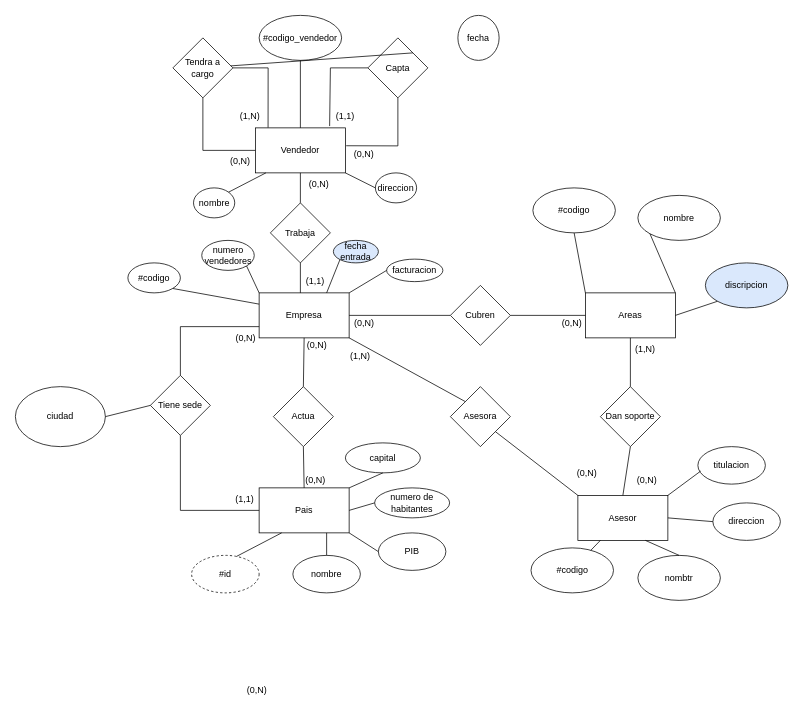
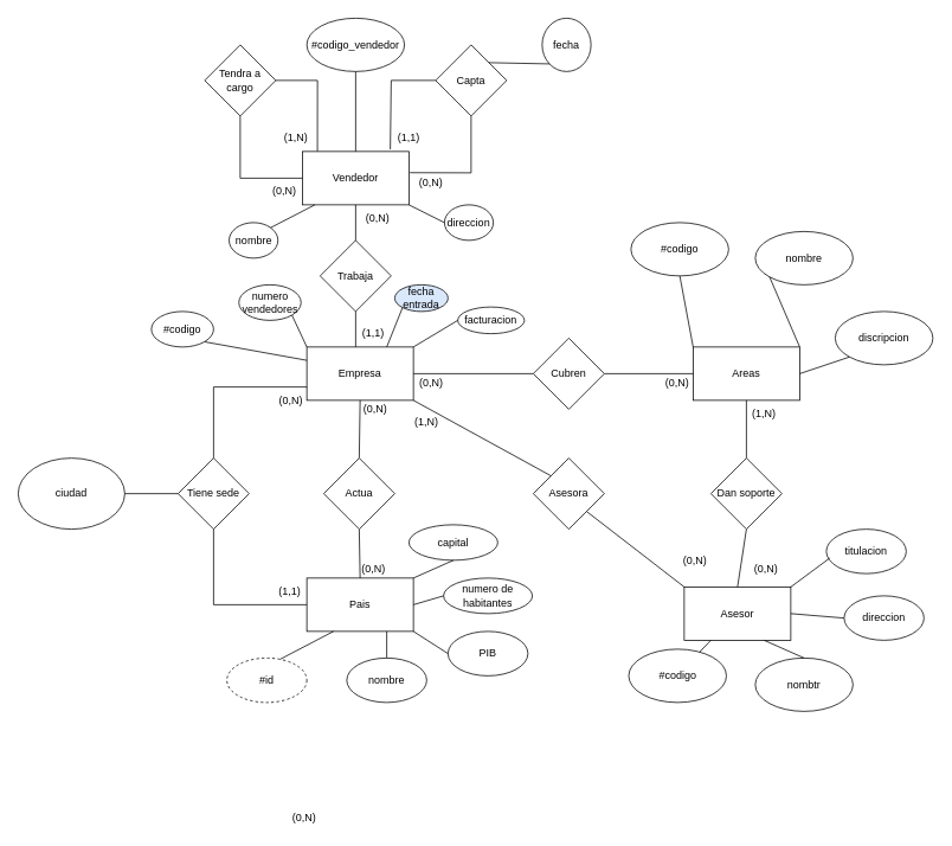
  <mxCell id="0" />
  <mxCell id="1" parent="0" />
  <mxCell id="2" value="Vendedor" style="rounded=0;whiteSpace=wrap;html=1;" vertex="1" parent="1"><mxGeometry x="340" y="170" width="120" height="60" as="geometry" /></mxCell>
  <mxCell id="3" value="Capta" style="rhombus;whiteSpace=wrap;html=1;" vertex="1" parent="1"><mxGeometry x="490" y="50" width="80" height="80" as="geometry" /></mxCell>
  <mxCell id="4" value="#codigo_vendedor" style="ellipse;whiteSpace=wrap;html=1;" vertex="1" parent="1"><mxGeometry x="345" y="20" width="110" height="60" as="geometry" /></mxCell>
  <mxCell id="5" value="Tendra a cargo" style="rhombus;whiteSpace=wrap;html=1;" vertex="1" parent="1"><mxGeometry x="230" y="50" width="80" height="80" as="geometry" /></mxCell>
  <mxCell id="6" value="" style="endArrow=none;html=1;rounded=0;exitX=0;exitY=0.5;exitDx=0;exitDy=0;entryX=0.5;entryY=1;entryDx=0;entryDy=0;" edge="1" parent="1" source="2" target="5"><mxGeometry width="50" height="50" relative="1" as="geometry"><mxPoint x="330" y="120" as="sourcePoint" /><mxPoint x="380" y="70" as="targetPoint" /><Array as="points"><mxPoint x="270" y="200" /></Array></mxGeometry></mxCell>
  <mxCell id="7" value="" style="endArrow=none;html=1;rounded=0;exitX=1;exitY=0.5;exitDx=0;exitDy=0;entryX=0.141;entryY=-0.006;entryDx=0;entryDy=0;entryPerimeter=0;" edge="1" parent="1" source="5" target="2"><mxGeometry width="50" height="50" relative="1" as="geometry"><mxPoint x="330" y="120" as="sourcePoint" /><mxPoint x="380" y="70" as="targetPoint" /><Array as="points"><mxPoint x="357" y="90" /></Array></mxGeometry></mxCell>
  <mxCell id="8" value="" style="endArrow=none;html=1;rounded=0;exitX=0.5;exitY=1;exitDx=0;exitDy=0;entryX=0.5;entryY=0;entryDx=0;entryDy=0;" edge="1" parent="1" source="4" target="2"><mxGeometry width="50" height="50" relative="1" as="geometry"><mxPoint x="330" y="120" as="sourcePoint" /><mxPoint x="380" y="70" as="targetPoint" /></mxGeometry></mxCell>
  <mxCell id="9" value="" style="endArrow=none;html=1;rounded=0;exitX=1.009;exitY=0.397;exitDx=0;exitDy=0;exitPerimeter=0;entryX=0.5;entryY=1;entryDx=0;entryDy=0;" edge="1" parent="1" source="2" target="3"><mxGeometry width="50" height="50" relative="1" as="geometry"><mxPoint x="330" y="120" as="sourcePoint" /><mxPoint x="380" y="70" as="targetPoint" /><Array as="points"><mxPoint x="530" y="194" /></Array></mxGeometry></mxCell>
  <mxCell id="10" value="" style="endArrow=none;html=1;rounded=0;exitX=0.825;exitY=-0.04;exitDx=0;exitDy=0;exitPerimeter=0;entryX=0;entryY=0.5;entryDx=0;entryDy=0;" edge="1" parent="1" source="2" target="3"><mxGeometry width="50" height="50" relative="1" as="geometry"><mxPoint x="330" y="120" as="sourcePoint" /><mxPoint x="380" y="70" as="targetPoint" /><Array as="points"><mxPoint x="440" y="90" /></Array></mxGeometry></mxCell>
  <mxCell id="11" value="Trabaja" style="rhombus;whiteSpace=wrap;html=1;" vertex="1" parent="1"><mxGeometry x="360" y="270" width="80" height="80" as="geometry" /></mxCell>
  <mxCell id="12" value="Empresa" style="rounded=0;whiteSpace=wrap;html=1;" vertex="1" parent="1"><mxGeometry x="345" y="390" width="120" height="60" as="geometry" /></mxCell>
  <mxCell id="13" value="#codigo" style="ellipse;whiteSpace=wrap;html=1;" vertex="1" parent="1"><mxGeometry x="170" y="350" width="70" height="40" as="geometry" /></mxCell>
- <mxCell id="14" value="Tiene sede" style="rhombus;whiteSpace=wrap;html=1;" vertex="1" parent="1"><mxGeometry x="200" y="500" width="80" height="80" as="geometry" /></mxCell>
+ <mxCell id="14" value="Tiene sede" style="rhombus;whiteSpace=wrap;html=1;" vertex="1" parent="1"><mxGeometry x="200" y="515" width="80" height="80" as="geometry" /></mxCell>
  <mxCell id="15" value="Pais" style="rounded=0;whiteSpace=wrap;html=1;" vertex="1" parent="1"><mxGeometry x="345" y="650" width="120" height="60" as="geometry" /></mxCell>
  <mxCell id="16" value="" style="endArrow=none;html=1;rounded=0;entryX=0.5;entryY=1;entryDx=0;entryDy=0;" edge="1" parent="1" target="11"><mxGeometry width="50" height="50" relative="1" as="geometry"><mxPoint x="400" y="390" as="sourcePoint" /><mxPoint x="450" y="380" as="targetPoint" /></mxGeometry></mxCell>
  <mxCell id="17" value="" style="endArrow=none;html=1;rounded=0;entryX=0.5;entryY=0;entryDx=0;entryDy=0;" edge="1" parent="1" source="2" target="11"><mxGeometry width="50" height="50" relative="1" as="geometry"><mxPoint x="400" y="430" as="sourcePoint" /><mxPoint x="450" y="380" as="targetPoint" /></mxGeometry></mxCell>
  <mxCell id="18" value="" style="endArrow=none;html=1;rounded=0;exitX=0;exitY=0.25;exitDx=0;exitDy=0;entryX=1;entryY=1;entryDx=0;entryDy=0;" edge="1" parent="1" source="12" target="13"><mxGeometry width="50" height="50" relative="1" as="geometry"><mxPoint x="400" y="430" as="sourcePoint" /><mxPoint x="450" y="380" as="targetPoint" /></mxGeometry></mxCell>
  <mxCell id="19" value="" style="endArrow=none;html=1;rounded=0;exitX=0.5;exitY=0;exitDx=0;exitDy=0;entryX=0.5;entryY=1;entryDx=0;entryDy=0;" edge="1" parent="1" source="21" target="12"><mxGeometry width="50" height="50" relative="1" as="geometry"><mxPoint x="400" y="520" as="sourcePoint" /><mxPoint x="450" y="470" as="targetPoint" /></mxGeometry></mxCell>
  <mxCell id="20" value="" style="endArrow=none;html=1;rounded=0;exitX=0.5;exitY=0;exitDx=0;exitDy=0;entryX=0.5;entryY=1;entryDx=0;entryDy=0;" edge="1" parent="1" source="15" target="21"><mxGeometry width="50" height="50" relative="1" as="geometry"><mxPoint x="405" y="650" as="sourcePoint" /><mxPoint x="405" y="450" as="targetPoint" /></mxGeometry></mxCell>
  <mxCell id="21" value="Actua" style="rhombus;whiteSpace=wrap;html=1;" vertex="1" parent="1"><mxGeometry x="364" y="515" width="80" height="80" as="geometry" /></mxCell>
  <mxCell id="22" value="" style="endArrow=none;html=1;rounded=0;entryX=0;entryY=0.75;entryDx=0;entryDy=0;exitX=0.5;exitY=0;exitDx=0;exitDy=0;" edge="1" parent="1" source="14" target="12"><mxGeometry width="50" height="50" relative="1" as="geometry"><mxPoint x="400" y="520" as="sourcePoint" /><mxPoint x="450" y="470" as="targetPoint" /><Array as="points"><mxPoint x="240" y="435" /></Array></mxGeometry></mxCell>
  <mxCell id="23" value="" style="endArrow=none;html=1;rounded=0;exitX=0.5;exitY=1;exitDx=0;exitDy=0;entryX=0;entryY=0.5;entryDx=0;entryDy=0;" edge="1" parent="1" source="14" target="15"><mxGeometry width="50" height="50" relative="1" as="geometry"><mxPoint x="400" y="520" as="sourcePoint" /><mxPoint x="450" y="470" as="targetPoint" /><Array as="points"><mxPoint x="240" y="680" /></Array></mxGeometry></mxCell>
  <mxCell id="24" value="Areas" style="rounded=0;whiteSpace=wrap;html=1;" vertex="1" parent="1"><mxGeometry x="780" y="390" width="120" height="60" as="geometry" /></mxCell>
  <mxCell id="25" value="Asesor" style="rounded=0;whiteSpace=wrap;html=1;" vertex="1" parent="1"><mxGeometry x="770" y="660" width="120" height="60" as="geometry" /></mxCell>
  <mxCell id="26" value="" style="endArrow=none;html=1;rounded=0;exitX=1;exitY=1;exitDx=0;exitDy=0;entryX=0;entryY=0;entryDx=0;entryDy=0;" edge="1" parent="1" source="28" target="25"><mxGeometry width="50" height="50" relative="1" as="geometry"><mxPoint x="610" y="510" as="sourcePoint" /><mxPoint x="660" y="460" as="targetPoint" /></mxGeometry></mxCell>
  <mxCell id="27" value="" style="endArrow=none;html=1;rounded=0;exitX=1;exitY=1;exitDx=0;exitDy=0;entryX=0;entryY=0;entryDx=0;entryDy=0;" edge="1" parent="1" source="12" target="28"><mxGeometry width="50" height="50" relative="1" as="geometry"><mxPoint x="465" y="450" as="sourcePoint" /><mxPoint x="777" y="650" as="targetPoint" /></mxGeometry></mxCell>
  <mxCell id="28" value="Asesora" style="rhombus;whiteSpace=wrap;html=1;" vertex="1" parent="1"><mxGeometry x="600" y="515" width="80" height="80" as="geometry" /></mxCell>
  <mxCell id="29" value="" style="endArrow=none;html=1;rounded=0;exitX=1;exitY=0.5;exitDx=0;exitDy=0;entryX=0;entryY=0.5;entryDx=0;entryDy=0;" edge="1" parent="1" source="31" target="24"><mxGeometry width="50" height="50" relative="1" as="geometry"><mxPoint x="610" y="510" as="sourcePoint" /><mxPoint x="740" y="460" as="targetPoint" /></mxGeometry></mxCell>
  <mxCell id="30" value="" style="endArrow=none;html=1;rounded=0;exitX=1;exitY=0.5;exitDx=0;exitDy=0;entryX=0;entryY=0.5;entryDx=0;entryDy=0;" edge="1" parent="1" source="12" target="31"><mxGeometry width="50" height="50" relative="1" as="geometry"><mxPoint x="465" y="420" as="sourcePoint" /><mxPoint x="790" y="420" as="targetPoint" /></mxGeometry></mxCell>
  <mxCell id="31" value="Cubren" style="rhombus;whiteSpace=wrap;html=1;" vertex="1" parent="1"><mxGeometry x="600" y="380" width="80" height="80" as="geometry" /></mxCell>
  <mxCell id="32" value="" style="endArrow=none;html=1;rounded=0;entryX=0.5;entryY=1;entryDx=0;entryDy=0;exitX=0.5;exitY=0;exitDx=0;exitDy=0;" edge="1" parent="1" source="34" target="24"><mxGeometry width="50" height="50" relative="1" as="geometry"><mxPoint x="610" y="510" as="sourcePoint" /><mxPoint x="660" y="460" as="targetPoint" /></mxGeometry></mxCell>
  <mxCell id="33" value="" style="endArrow=none;html=1;rounded=0;entryX=0.5;entryY=1;entryDx=0;entryDy=0;exitX=0.5;exitY=0;exitDx=0;exitDy=0;" edge="1" parent="1" source="25" target="34"><mxGeometry width="50" height="50" relative="1" as="geometry"><mxPoint x="840" y="650" as="sourcePoint" /><mxPoint x="840" y="450" as="targetPoint" /></mxGeometry></mxCell>
  <mxCell id="34" value="Dan soporte" style="rhombus;whiteSpace=wrap;html=1;" vertex="1" parent="1"><mxGeometry x="800" y="515" width="80" height="80" as="geometry" /></mxCell>
  <mxCell id="35" value="#codigo" style="ellipse;whiteSpace=wrap;html=1;" vertex="1" parent="1"><mxGeometry x="710" y="250" width="110" height="60" as="geometry" /></mxCell>
  <mxCell id="36" value="" style="endArrow=none;html=1;rounded=0;exitX=0;exitY=0;exitDx=0;exitDy=0;entryX=0.5;entryY=1;entryDx=0;entryDy=0;" edge="1" parent="1" source="24" target="35"><mxGeometry width="50" height="50" relative="1" as="geometry"><mxPoint x="610" y="310" as="sourcePoint" /><mxPoint x="660" y="260" as="targetPoint" /></mxGeometry></mxCell>
  <mxCell id="37" value="#id" style="ellipse;whiteSpace=wrap;html=1;dashed=1;" vertex="1" parent="1"><mxGeometry x="255" y="740" width="90" height="50" as="geometry" /></mxCell>
  <mxCell id="38" value="" style="endArrow=none;html=1;rounded=0;exitX=0.668;exitY=0.025;exitDx=0;exitDy=0;exitPerimeter=0;entryX=0.25;entryY=1;entryDx=0;entryDy=0;" edge="1" parent="1" source="37" target="15"><mxGeometry width="50" height="50" relative="1" as="geometry"><mxPoint x="290" y="610" as="sourcePoint" /><mxPoint x="340" y="560" as="targetPoint" /></mxGeometry></mxCell>
  <mxCell id="39" value="ciudad" style="ellipse;whiteSpace=wrap;html=1;" vertex="1" parent="1"><mxGeometry x="20" y="515" width="120" height="80" as="geometry" /></mxCell>
  <mxCell id="40" value="" style="endArrow=none;html=1;rounded=0;exitX=1;exitY=0.5;exitDx=0;exitDy=0;entryX=0;entryY=0.5;entryDx=0;entryDy=0;" edge="1" parent="1" source="39" target="14"><mxGeometry width="50" height="50" relative="1" as="geometry"><mxPoint x="260" y="580" as="sourcePoint" /><mxPoint x="310" y="530" as="targetPoint" /></mxGeometry></mxCell>
  <mxCell id="41" value="(0,N)" style="text;html=1;strokeColor=none;fillColor=none;align=center;verticalAlign=middle;whiteSpace=wrap;rounded=0;" vertex="1" parent="1"><mxGeometry x="290" y="200" width="60" height="30" as="geometry" /></mxCell>
  <mxCell id="42" value="(1,N)" style="text;html=1;strokeColor=none;fillColor=none;align=center;verticalAlign=middle;whiteSpace=wrap;rounded=0;" vertex="1" parent="1"><mxGeometry x="303" y="140" width="60" height="30" as="geometry" /></mxCell>
  <mxCell id="43" value="(0,N)" style="text;html=1;strokeColor=none;fillColor=none;align=center;verticalAlign=middle;whiteSpace=wrap;rounded=0;" vertex="1" parent="1"><mxGeometry x="455" y="190" width="60" height="30" as="geometry" /></mxCell>
  <mxCell id="44" value="(1,1)" style="text;html=1;strokeColor=none;fillColor=none;align=center;verticalAlign=middle;whiteSpace=wrap;rounded=0;" vertex="1" parent="1"><mxGeometry x="430" y="140" width="60" height="30" as="geometry" /></mxCell>
  <mxCell id="45" value="(0,N)" style="text;html=1;strokeColor=none;fillColor=none;align=center;verticalAlign=middle;whiteSpace=wrap;rounded=0;" vertex="1" parent="1"><mxGeometry x="395" y="230" width="60" height="30" as="geometry" /></mxCell>
  <mxCell id="46" value="(1,1)" style="text;html=1;strokeColor=none;fillColor=none;align=center;verticalAlign=middle;whiteSpace=wrap;rounded=0;" vertex="1" parent="1"><mxGeometry x="390" y="360" width="60" height="30" as="geometry" /></mxCell>
  <mxCell id="47" value="(0,N)" style="text;html=1;strokeColor=none;fillColor=none;align=center;verticalAlign=middle;whiteSpace=wrap;rounded=0;" vertex="1" parent="1"><mxGeometry x="467.5" y="420" width="35" height="20" as="geometry" /></mxCell>
  <mxCell id="48" value="(0,N)" style="text;html=1;strokeColor=none;fillColor=none;align=center;verticalAlign=middle;whiteSpace=wrap;rounded=0;" vertex="1" parent="1"><mxGeometry x="405" y="450" width="35" height="20" as="geometry" /></mxCell>
  <mxCell id="49" value="(0,N)" style="text;html=1;strokeColor=none;fillColor=none;align=center;verticalAlign=middle;whiteSpace=wrap;rounded=0;" vertex="1" parent="1"><mxGeometry x="310" y="440" width="35" height="20" as="geometry" /></mxCell>
  <mxCell id="50" value="(0,N)" style="text;html=1;strokeColor=none;fillColor=none;align=center;verticalAlign=middle;whiteSpace=wrap;rounded=0;" vertex="1" parent="1"><mxGeometry x="402.5" y="630" width="35" height="20" as="geometry" /></mxCell>
  <mxCell id="51" value="(0,N)" style="text;html=1;strokeColor=none;fillColor=none;align=center;verticalAlign=middle;whiteSpace=wrap;rounded=0;" vertex="1" parent="1"><mxGeometry x="325" y="910" width="35" height="20" as="geometry" /></mxCell>
  <mxCell id="52" value="(1,1)" style="text;html=1;strokeColor=none;fillColor=none;align=center;verticalAlign=middle;whiteSpace=wrap;rounded=0;" vertex="1" parent="1"><mxGeometry x="312.5" y="660" width="26" height="10" as="geometry" /></mxCell>
  <mxCell id="53" value="(0,N)" style="text;html=1;strokeColor=none;fillColor=none;align=center;verticalAlign=middle;whiteSpace=wrap;rounded=0;" vertex="1" parent="1"><mxGeometry x="745" y="420" width="35" height="20" as="geometry" /></mxCell>
  <mxCell id="54" value="(1,N)" style="text;html=1;strokeColor=none;fillColor=none;align=center;verticalAlign=middle;whiteSpace=wrap;rounded=0;" vertex="1" parent="1"><mxGeometry x="840" y="460" width="40" height="10" as="geometry" /></mxCell>
  <mxCell id="55" value="(0,N)" style="text;html=1;strokeColor=none;fillColor=none;align=center;verticalAlign=middle;whiteSpace=wrap;rounded=0;" vertex="1" parent="1"><mxGeometry x="845" y="630" width="35" height="20" as="geometry" /></mxCell>
  <mxCell id="56" value="(0,N)" style="text;html=1;strokeColor=none;fillColor=none;align=center;verticalAlign=middle;whiteSpace=wrap;rounded=0;" vertex="1" parent="1"><mxGeometry x="765" y="620" width="35" height="20" as="geometry" /></mxCell>
  <mxCell id="57" value="(1,N)" style="text;html=1;strokeColor=none;fillColor=none;align=center;verticalAlign=middle;whiteSpace=wrap;rounded=0;" vertex="1" parent="1"><mxGeometry x="460" y="470" width="40" height="10" as="geometry" /></mxCell>
  <mxCell id="58" value="fecha" style="ellipse;whiteSpace=wrap;html=1;" vertex="1" parent="1"><mxGeometry x="610" y="20" width="55" height="60" as="geometry" /></mxCell>
- <mxCell id="59" value="" style="endArrow=none;html=1;rounded=0;exitX=1;exitY=0;exitDx=0;exitDy=0;" edge="1" parent="1" source="3" target="5"><mxGeometry width="50" height="50" relative="1" as="geometry"><mxPoint x="510" y="320" as="sourcePoint" /><mxPoint x="560" y="270" as="targetPoint" /></mxGeometry></mxCell>
+ <mxCell id="59" value="" style="endArrow=none;html=1;rounded=0;exitX=1;exitY=0;exitDx=0;exitDy=0;entryX=0;entryY=1;entryDx=0;entryDy=0;" edge="1" parent="1" source="3" target="58"><mxGeometry width="50" height="50" relative="1" as="geometry"><mxPoint x="510" y="320" as="sourcePoint" /><mxPoint x="560" y="270" as="targetPoint" /></mxGeometry></mxCell>
  <mxCell id="60" value="direccion" style="ellipse;whiteSpace=wrap;html=1;" vertex="1" parent="1"><mxGeometry x="500" y="230" width="55" height="40" as="geometry" /></mxCell>
  <mxCell id="61" value="nombre" style="ellipse;whiteSpace=wrap;html=1;" vertex="1" parent="1"><mxGeometry x="257.5" y="250" width="55" height="40" as="geometry" /></mxCell>
  <mxCell id="62" value="" style="endArrow=none;html=1;rounded=0;exitX=1;exitY=0;exitDx=0;exitDy=0;entryX=0.117;entryY=1;entryDx=0;entryDy=0;entryPerimeter=0;" edge="1" parent="1" source="61" target="2"><mxGeometry width="50" height="50" relative="1" as="geometry"><mxPoint x="510" y="320" as="sourcePoint" /><mxPoint x="560" y="270" as="targetPoint" /></mxGeometry></mxCell>
  <mxCell id="63" value="" style="endArrow=none;html=1;rounded=0;exitX=0;exitY=0.5;exitDx=0;exitDy=0;entryX=1;entryY=1;entryDx=0;entryDy=0;" edge="1" parent="1" source="60" target="2"><mxGeometry width="50" height="50" relative="1" as="geometry"><mxPoint x="320" y="250" as="sourcePoint" /><mxPoint x="370" y="200" as="targetPoint" /></mxGeometry></mxCell>
  <mxCell id="64" value="nombre" style="ellipse;whiteSpace=wrap;html=1;" vertex="1" parent="1"><mxGeometry x="850" y="260" width="110" height="60" as="geometry" /></mxCell>
  <mxCell id="65" value="" style="endArrow=none;html=1;rounded=0;exitX=1;exitY=0;exitDx=0;exitDy=0;entryX=0;entryY=1;entryDx=0;entryDy=0;" edge="1" parent="1" source="24" target="64"><mxGeometry width="50" height="50" relative="1" as="geometry"><mxPoint x="710" y="420" as="sourcePoint" /><mxPoint x="760" y="370" as="targetPoint" /></mxGeometry></mxCell>
- <mxCell id="66" value="discripcion" style="ellipse;whiteSpace=wrap;html=1;fillColor=#dae8fc;" vertex="1" parent="1"><mxGeometry x="940" y="350" width="110" height="60" as="geometry" /></mxCell>
+ <mxCell id="66" value="discripcion" style="ellipse;whiteSpace=wrap;html=1;" vertex="1" parent="1"><mxGeometry x="940" y="350" width="110" height="60" as="geometry" /></mxCell>
  <mxCell id="67" value="" style="endArrow=none;html=1;rounded=0;exitX=1;exitY=0.5;exitDx=0;exitDy=0;entryX=0;entryY=1;entryDx=0;entryDy=0;" edge="1" parent="1" source="24" target="66"><mxGeometry width="50" height="50" relative="1" as="geometry"><mxPoint x="710" y="420" as="sourcePoint" /><mxPoint x="760" y="370" as="targetPoint" /></mxGeometry></mxCell>
  <mxCell id="68" value="fecha entrada" style="ellipse;whiteSpace=wrap;html=1;fillColor=#dae8fc;" vertex="1" parent="1"><mxGeometry x="444" y="320" width="60" height="30" as="geometry" /></mxCell>
  <mxCell id="69" value="" style="endArrow=none;html=1;rounded=0;exitX=0.75;exitY=1;exitDx=0;exitDy=0;entryX=0;entryY=1;entryDx=0;entryDy=0;" edge="1" parent="1" source="46" target="68"><mxGeometry width="50" height="50" relative="1" as="geometry"><mxPoint x="505" y="385" as="sourcePoint" /><mxPoint x="555" y="335" as="targetPoint" /></mxGeometry></mxCell>
  <mxCell id="70" value="facturacion" style="ellipse;whiteSpace=wrap;html=1;" vertex="1" parent="1"><mxGeometry x="515" y="345" width="75" height="30" as="geometry" /></mxCell>
  <mxCell id="71" value="" style="endArrow=none;html=1;rounded=0;exitX=1;exitY=0;exitDx=0;exitDy=0;entryX=0;entryY=0.5;entryDx=0;entryDy=0;" edge="1" parent="1" source="12" target="70"><mxGeometry width="50" height="50" relative="1" as="geometry"><mxPoint x="480" y="420" as="sourcePoint" /><mxPoint x="530" y="370" as="targetPoint" /></mxGeometry></mxCell>
  <mxCell id="72" value="numero vendedores" style="ellipse;whiteSpace=wrap;html=1;" vertex="1" parent="1"><mxGeometry x="268.5" y="320" width="70" height="40" as="geometry" /></mxCell>
  <mxCell id="73" value="" style="endArrow=none;html=1;rounded=0;exitX=0;exitY=0;exitDx=0;exitDy=0;entryX=1;entryY=1;entryDx=0;entryDy=0;" edge="1" parent="1" source="12" target="72"><mxGeometry width="50" height="50" relative="1" as="geometry"><mxPoint x="390" y="380" as="sourcePoint" /><mxPoint x="440" y="330" as="targetPoint" /></mxGeometry></mxCell>
  <mxCell id="74" value="nombre" style="ellipse;whiteSpace=wrap;html=1;" vertex="1" parent="1"><mxGeometry x="390" y="740" width="90" height="50" as="geometry" /></mxCell>
  <mxCell id="75" value="PIB" style="ellipse;whiteSpace=wrap;html=1;" vertex="1" parent="1"><mxGeometry x="504" y="710" width="90" height="50" as="geometry" /></mxCell>
  <mxCell id="76" value="" style="endArrow=none;html=1;rounded=0;exitX=0.75;exitY=1;exitDx=0;exitDy=0;entryX=0.5;entryY=0;entryDx=0;entryDy=0;" edge="1" parent="1" source="15" target="74"><mxGeometry width="50" height="50" relative="1" as="geometry"><mxPoint x="450" y="500" as="sourcePoint" /><mxPoint x="500" y="450" as="targetPoint" /></mxGeometry></mxCell>
  <mxCell id="77" value="" style="endArrow=none;html=1;rounded=0;exitX=1;exitY=1;exitDx=0;exitDy=0;entryX=0;entryY=0.5;entryDx=0;entryDy=0;" edge="1" parent="1" source="15" target="75"><mxGeometry width="50" height="50" relative="1" as="geometry"><mxPoint x="440" y="540" as="sourcePoint" /><mxPoint x="490" y="490" as="targetPoint" /></mxGeometry></mxCell>
  <mxCell id="78" value="numero de habitantes" style="ellipse;whiteSpace=wrap;html=1;" vertex="1" parent="1"><mxGeometry x="499" y="650" width="100" height="40" as="geometry" /></mxCell>
  <mxCell id="79" value="capital" style="ellipse;whiteSpace=wrap;html=1;" vertex="1" parent="1"><mxGeometry x="460" y="590" width="100" height="40" as="geometry" /></mxCell>
  <mxCell id="80" value="" style="endArrow=none;html=1;rounded=0;exitX=1;exitY=0;exitDx=0;exitDy=0;entryX=0.5;entryY=1;entryDx=0;entryDy=0;" edge="1" parent="1" source="15" target="79"><mxGeometry width="50" height="50" relative="1" as="geometry"><mxPoint x="440" y="540" as="sourcePoint" /><mxPoint x="490" y="490" as="targetPoint" /></mxGeometry></mxCell>
  <mxCell id="81" value="" style="endArrow=none;html=1;rounded=0;exitX=1;exitY=0.5;exitDx=0;exitDy=0;entryX=0;entryY=0.5;entryDx=0;entryDy=0;" edge="1" parent="1" source="15" target="78"><mxGeometry width="50" height="50" relative="1" as="geometry"><mxPoint x="440" y="540" as="sourcePoint" /><mxPoint x="490" y="490" as="targetPoint" /></mxGeometry></mxCell>
  <mxCell id="82" value="#codigo" style="ellipse;whiteSpace=wrap;html=1;" vertex="1" parent="1"><mxGeometry x="707.5" y="730" width="110" height="60" as="geometry" /></mxCell>
  <mxCell id="83" value="nombtr" style="ellipse;whiteSpace=wrap;html=1;" vertex="1" parent="1"><mxGeometry x="850" y="740" width="110" height="60" as="geometry" /></mxCell>
  <mxCell id="84" value="direccion" style="ellipse;whiteSpace=wrap;html=1;" vertex="1" parent="1"><mxGeometry x="950" y="670" width="90" height="50" as="geometry" /></mxCell>
  <mxCell id="85" value="titulacion" style="ellipse;whiteSpace=wrap;html=1;" vertex="1" parent="1"><mxGeometry x="930" y="595" width="90" height="50" as="geometry" /></mxCell>
  <mxCell id="86" value="" style="endArrow=none;html=1;rounded=0;exitX=1;exitY=0;exitDx=0;exitDy=0;entryX=0.041;entryY=0.653;entryDx=0;entryDy=0;entryPerimeter=0;" edge="1" parent="1" source="25" target="85"><mxGeometry width="50" height="50" relative="1" as="geometry"><mxPoint x="730" y="560" as="sourcePoint" /><mxPoint x="780" y="510" as="targetPoint" /></mxGeometry></mxCell>
  <mxCell id="87" value="" style="endArrow=none;html=1;rounded=0;exitX=1;exitY=0.5;exitDx=0;exitDy=0;entryX=0;entryY=0.5;entryDx=0;entryDy=0;" edge="1" parent="1" source="25" target="84"><mxGeometry width="50" height="50" relative="1" as="geometry"><mxPoint x="730" y="560" as="sourcePoint" /><mxPoint x="780" y="510" as="targetPoint" /></mxGeometry></mxCell>
  <mxCell id="88" value="" style="endArrow=none;html=1;rounded=0;entryX=0.25;entryY=1;entryDx=0;entryDy=0;" edge="1" parent="1" source="82" target="25"><mxGeometry width="50" height="50" relative="1" as="geometry"><mxPoint x="730" y="560" as="sourcePoint" /><mxPoint x="780" y="510" as="targetPoint" /></mxGeometry></mxCell>
  <mxCell id="89" value="" style="endArrow=none;html=1;rounded=0;exitX=0.5;exitY=0;exitDx=0;exitDy=0;entryX=0.75;entryY=1;entryDx=0;entryDy=0;" edge="1" parent="1" source="83" target="25"><mxGeometry width="50" height="50" relative="1" as="geometry"><mxPoint x="730" y="560" as="sourcePoint" /><mxPoint x="780" y="510" as="targetPoint" /></mxGeometry></mxCell>
